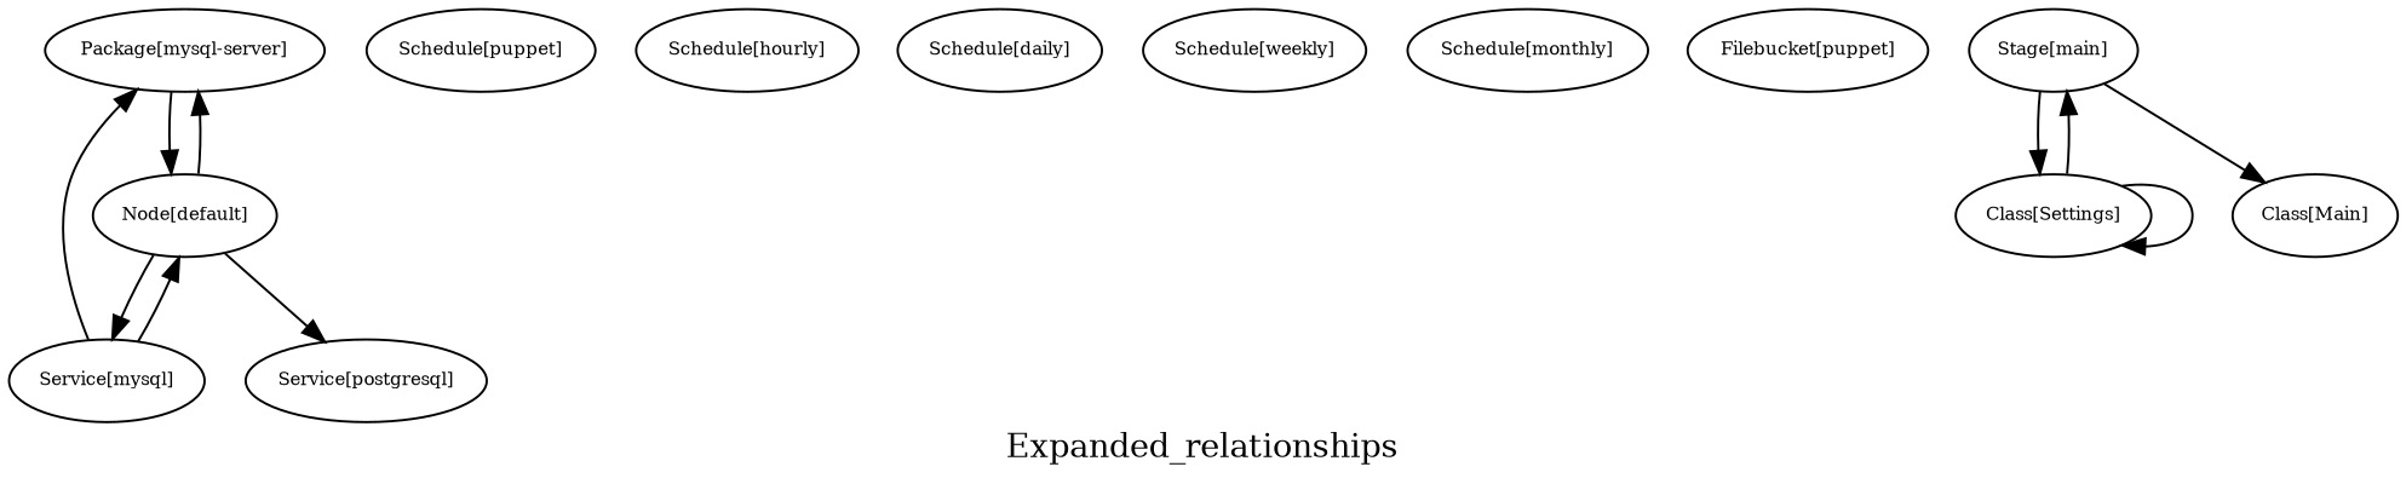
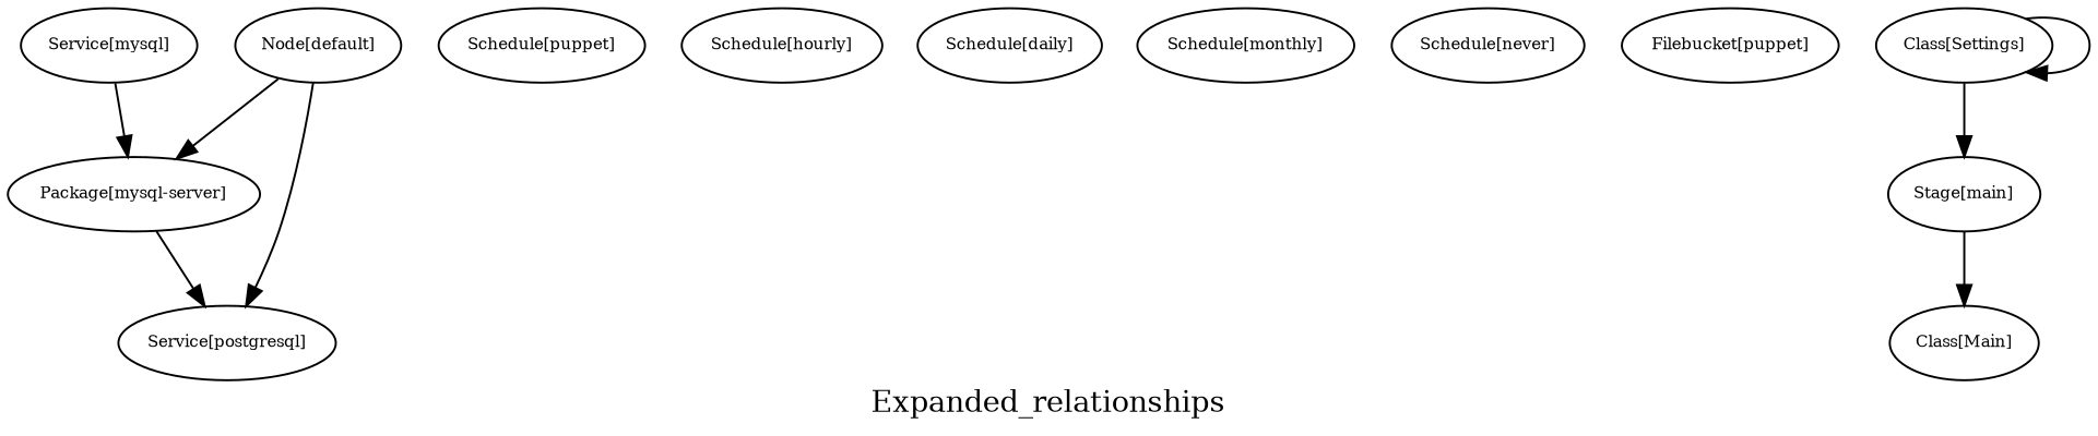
  digraph {
    label=Expanded_relationships
    node [fontsize=8]
    edge [fontsize=8]
    n1 [label="Package[mysql-server]"]
    n2 [label="Node[default]"]
    n3 [label="Service[mysql]"]
    n4 [label="Service[postgresql]"]
    n5 [label="Schedule[puppet]"]
    n6 [label="Schedule[hourly]"]
    n7 [label="Schedule[daily]"]
-   n8 [label="Schedule[weekly]"]
    n9 [label="Schedule[monthly]"]
+   n10 [label="Schedule[never]"]
    n11 [label="Filebucket[puppet]"]
    n12 [label="Stage[main]"]
    n13 [label="Class[Settings]"]
    n14 [label="Class[Main]"]
-   n1 -> n2
+   n1 -> n4
    n2 -> n1
-   n2 -> n3
    n2 -> n4
    n3 -> n1
-   n3 -> n2
-   n12 -> n13
    n12 -> n14
    n13 -> n12
    n13 -> n13
  }
